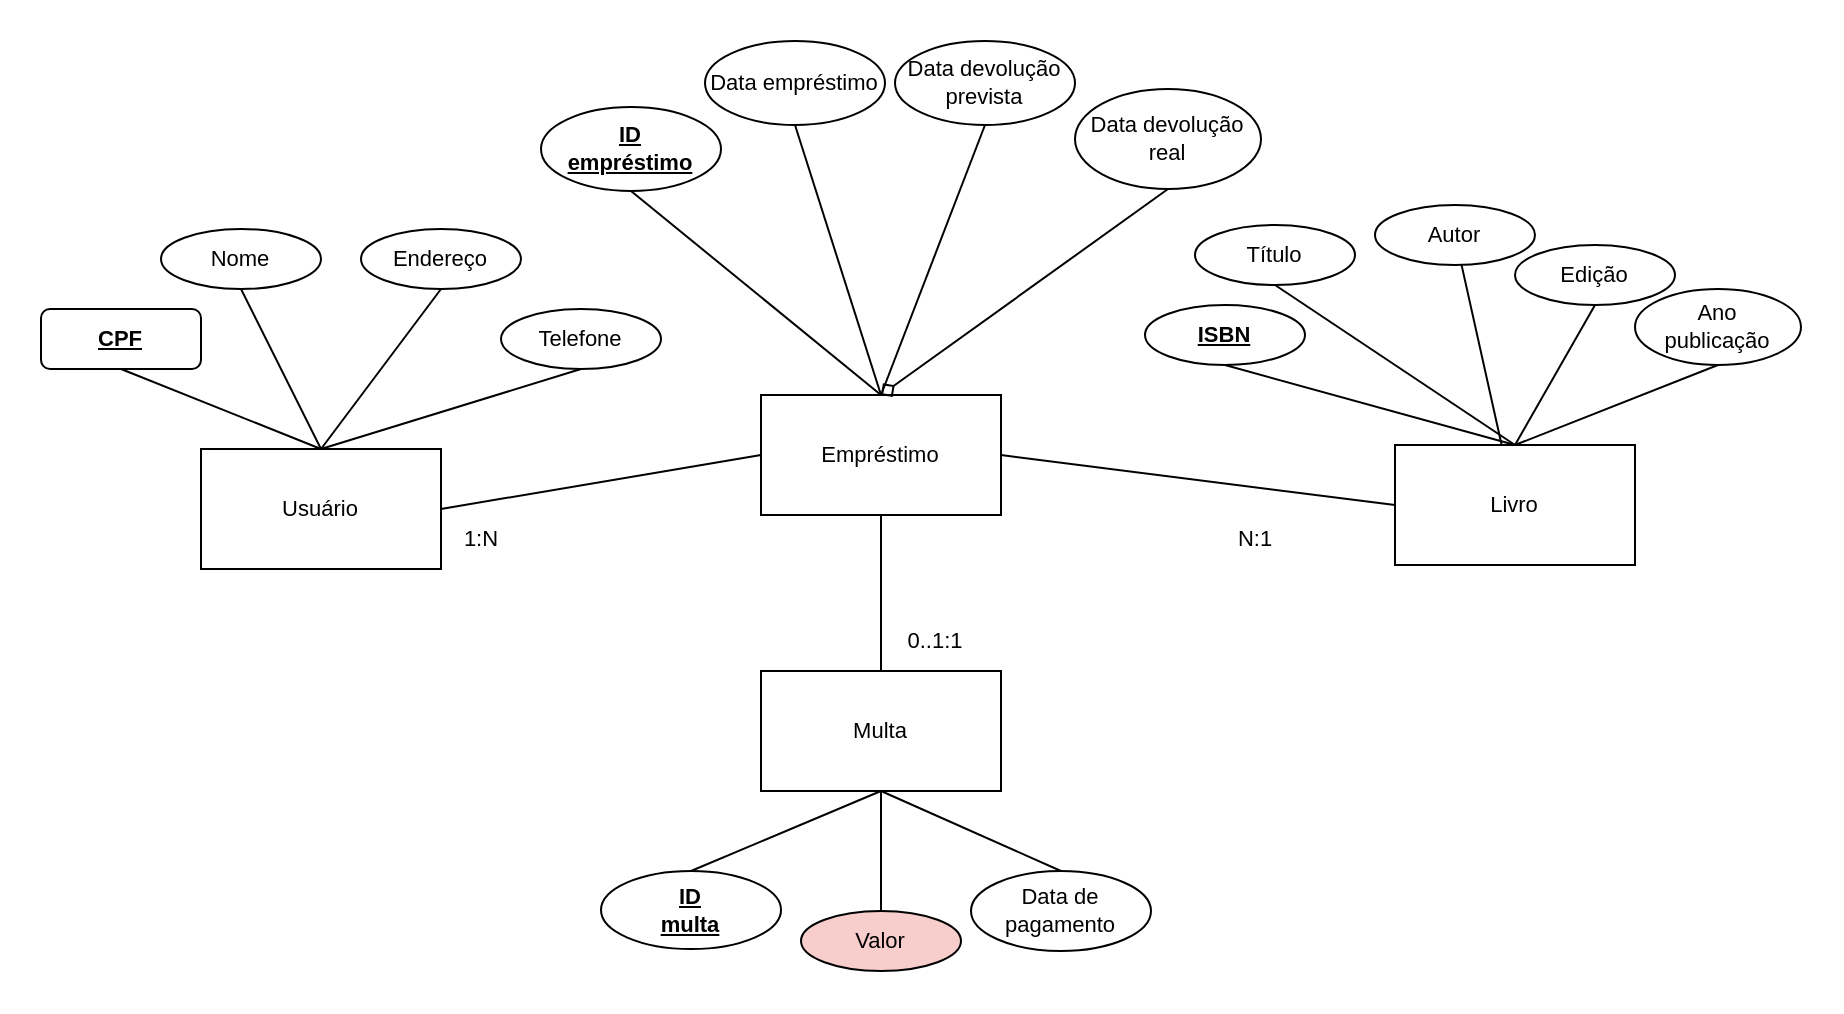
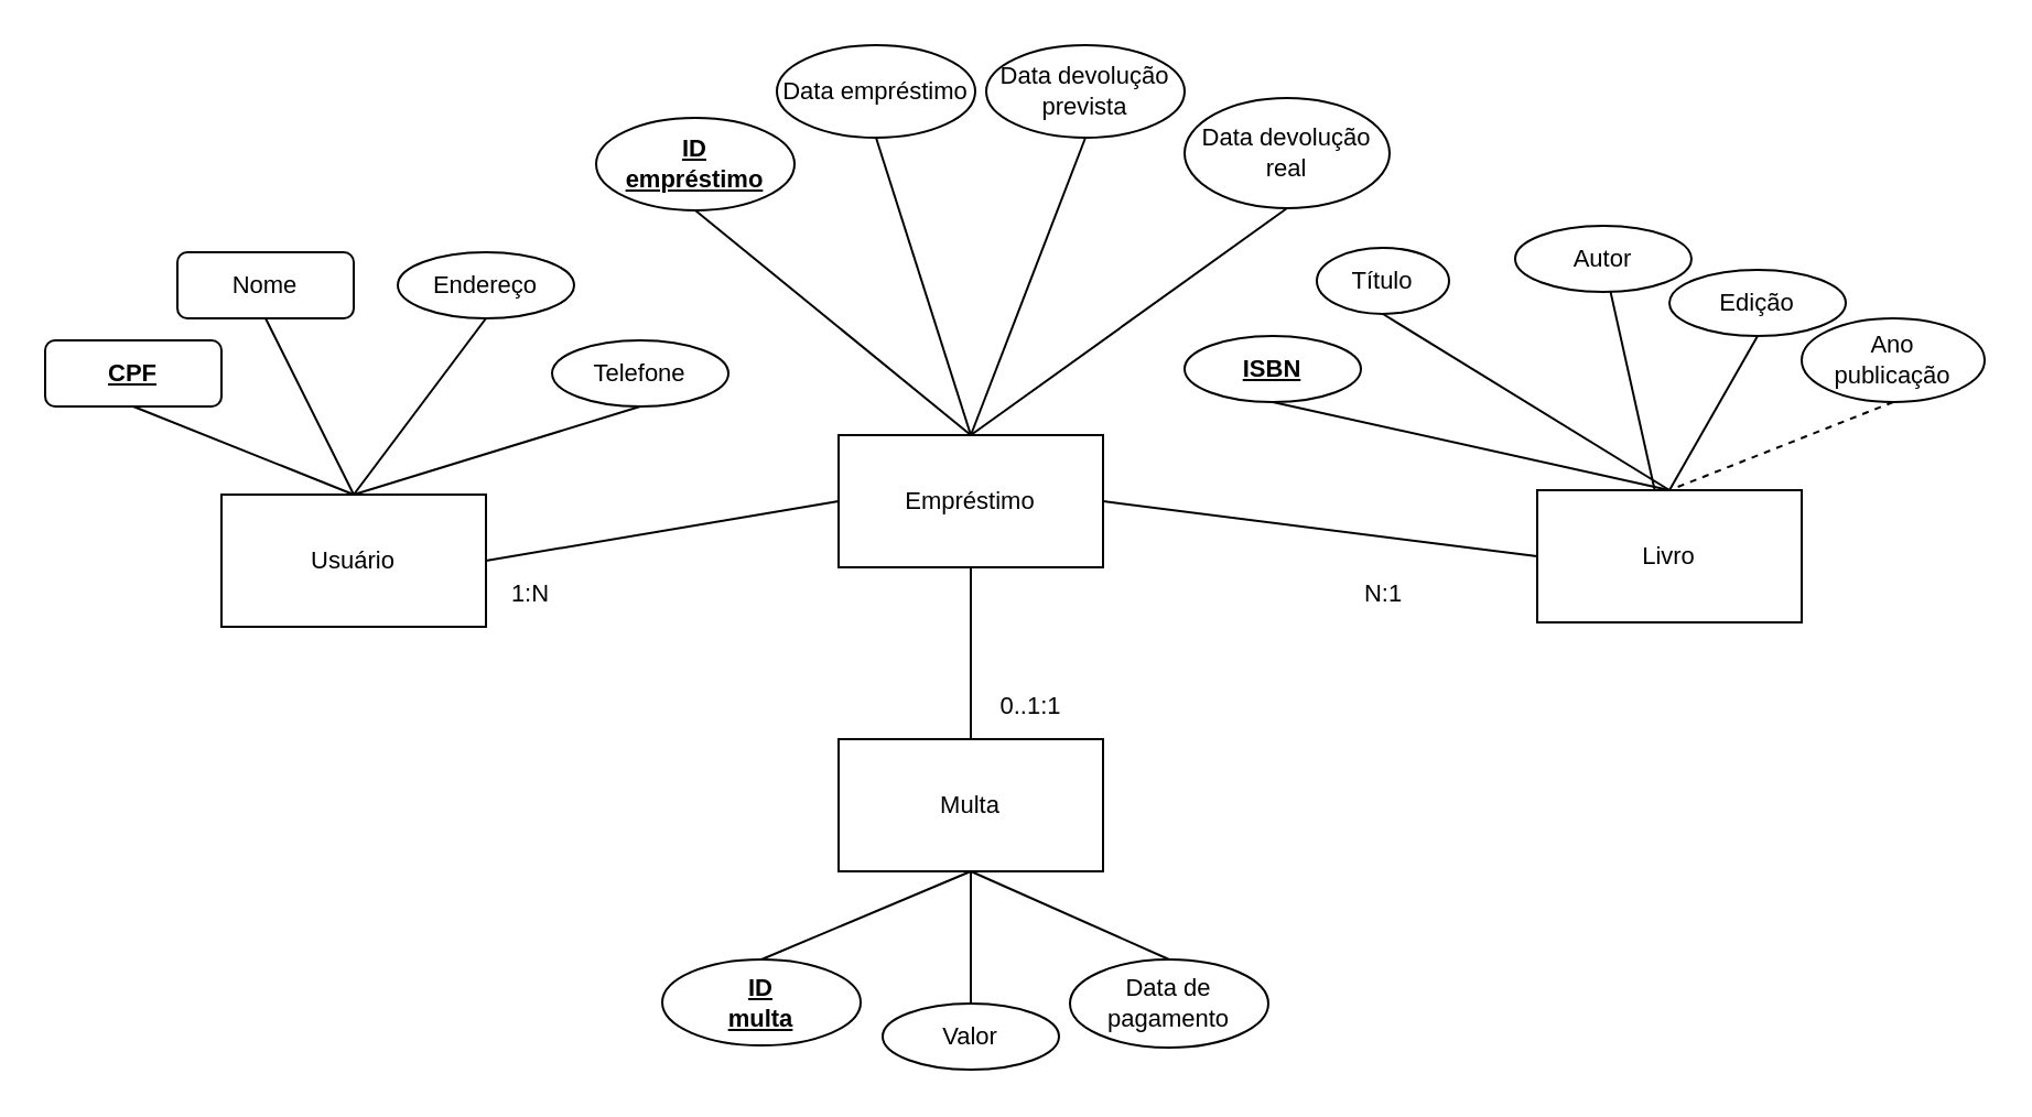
  <mxCell id="0" />
  <mxCell id="1" parent="0" />
  <mxCell id="2" style="rounded=0;orthogonalLoop=1;jettySize=auto;html=1;exitX=0;exitY=0.5;exitDx=0;exitDy=0;entryX=1;entryY=0.5;entryDx=0;entryDy=0;endArrow=none;endFill=0;fontSize=11;" edge="1" parent="1" source="3" target="35"><mxGeometry relative="1" as="geometry"><mxPoint x="480" y="314" as="targetPoint" /></mxGeometry></mxCell>
  <mxCell id="3" value="Livro" style="rounded=0;whiteSpace=wrap;html=1;shadow=0;fontSize=11;" vertex="1" parent="1"><mxGeometry x="697" y="222" width="120" height="60" as="geometry" /></mxCell>
  <mxCell id="4" style="rounded=0;orthogonalLoop=1;jettySize=auto;html=1;exitX=0.5;exitY=1;exitDx=0;exitDy=0;entryX=0.5;entryY=0;entryDx=0;entryDy=0;endArrow=none;endFill=0;fontSize=11;" edge="1" parent="1" source="5" target="3"><mxGeometry relative="1" as="geometry" /></mxCell>
- <mxCell id="5" value="&lt;u&gt;&lt;b&gt;ISBN&lt;/b&gt;&lt;/u&gt;" style="ellipse;whiteSpace=wrap;html=1;fontSize=11;" vertex="1" parent="1"><mxGeometry x="572" y="152" width="80" height="30" as="geometry" /></mxCell>
+ <mxCell id="5" value="&lt;u&gt;&lt;b&gt;ISBN&lt;/b&gt;&lt;/u&gt;" style="ellipse;whiteSpace=wrap;html=1;fontSize=11;" vertex="1" parent="1"><mxGeometry x="537" y="152" width="80" height="30" as="geometry" /></mxCell>
  <mxCell id="6" style="rounded=0;orthogonalLoop=1;jettySize=auto;html=1;endArrow=none;endFill=0;fontSize=11;" edge="1" parent="1" source="7" target="3"><mxGeometry relative="1" as="geometry" /></mxCell>
  <mxCell id="7" value="Autor" style="ellipse;whiteSpace=wrap;html=1;fontSize=11;" vertex="1" parent="1"><mxGeometry x="687" y="102" width="80" height="30" as="geometry" /></mxCell>
  <mxCell id="8" style="rounded=0;orthogonalLoop=1;jettySize=auto;html=1;exitX=0.5;exitY=1;exitDx=0;exitDy=0;entryX=0.5;entryY=0;entryDx=0;entryDy=0;endArrow=none;endFill=0;fontSize=11;" edge="1" parent="1" source="9" target="3"><mxGeometry relative="1" as="geometry"><mxPoint x="677" y="232" as="targetPoint" /></mxGeometry></mxCell>
- <mxCell id="9" value="Título" style="ellipse;whiteSpace=wrap;html=1;fontSize=11;" vertex="1" parent="1"><mxGeometry x="597" y="112" width="80" height="30" as="geometry" /></mxCell>
- <mxCell id="10" style="rounded=0;orthogonalLoop=1;jettySize=auto;html=1;exitX=0.5;exitY=1;exitDx=0;exitDy=0;entryX=0.5;entryY=0;entryDx=0;entryDy=0;endArrow=none;endFill=0;fontSize=11;" edge="1" parent="1" source="11" target="3"><mxGeometry relative="1" as="geometry"><mxPoint x="677" y="222" as="targetPoint" /></mxGeometry></mxCell>
+ <mxCell id="9" value="Título" style="ellipse;whiteSpace=wrap;html=1;fontSize=11;" vertex="1" parent="1"><mxGeometry x="597" y="112" width="60" height="30" as="geometry" /></mxCell>
+ <mxCell id="10" style="rounded=0;orthogonalLoop=1;jettySize=auto;html=1;exitX=0.5;exitY=1;exitDx=0;exitDy=0;entryX=0.5;entryY=0;entryDx=0;entryDy=0;endArrow=none;endFill=0;fontSize=11;dashed=1;" edge="1" parent="1" source="11" target="3"><mxGeometry relative="1" as="geometry"><mxPoint x="677" y="222" as="targetPoint" /></mxGeometry></mxCell>
  <mxCell id="11" value="Ano&lt;br&gt;publicação" style="ellipse;whiteSpace=wrap;html=1;fontSize=11;" vertex="1" parent="1"><mxGeometry x="817" y="144" width="83" height="38" as="geometry" /></mxCell>
  <mxCell id="12" style="rounded=0;orthogonalLoop=1;jettySize=auto;html=1;exitX=0.5;exitY=1;exitDx=0;exitDy=0;entryX=0.5;entryY=0;entryDx=0;entryDy=0;endArrow=none;endFill=0;fontSize=11;" edge="1" parent="1" source="13" target="3"><mxGeometry relative="1" as="geometry" /></mxCell>
  <mxCell id="13" value="Edição" style="ellipse;whiteSpace=wrap;html=1;shadow=0;fontSize=11;" vertex="1" parent="1"><mxGeometry x="757" y="122" width="80" height="30" as="geometry" /></mxCell>
  <mxCell id="14" style="rounded=0;orthogonalLoop=1;jettySize=auto;html=1;exitX=1;exitY=0.5;exitDx=0;exitDy=0;entryX=0;entryY=0.5;entryDx=0;entryDy=0;endArrow=none;endFill=0;fontSize=11;" edge="1" parent="1" source="15" target="35"><mxGeometry relative="1" as="geometry"><mxPoint x="400" y="314" as="targetPoint" /></mxGeometry></mxCell>
  <mxCell id="15" value="Usuário" style="rounded=0;whiteSpace=wrap;html=1;shadow=0;fontSize=11;" vertex="1" parent="1"><mxGeometry x="100" y="224" width="120" height="60" as="geometry" /></mxCell>
  <mxCell id="16" style="rounded=0;orthogonalLoop=1;jettySize=auto;html=1;exitX=0.5;exitY=1;exitDx=0;exitDy=0;entryX=0.5;entryY=0;entryDx=0;entryDy=0;endArrow=none;endFill=0;fontSize=11;" edge="1" parent="1" source="17" target="15"><mxGeometry relative="1" as="geometry" /></mxCell>
  <mxCell id="17" value="&lt;u&gt;&lt;b&gt;CPF&lt;/b&gt;&lt;/u&gt;" style="whiteSpace=wrap;html=1;fontSize=11;rounded=1;" vertex="1" parent="1"><mxGeometry x="20" y="154" width="80" height="30" as="geometry" /></mxCell>
  <mxCell id="18" style="rounded=0;orthogonalLoop=1;jettySize=auto;html=1;exitX=0.5;exitY=1;exitDx=0;exitDy=0;endArrow=none;endFill=0;fontSize=11;" edge="1" parent="1" source="19"><mxGeometry relative="1" as="geometry"><mxPoint x="160" y="224" as="targetPoint" /></mxGeometry></mxCell>
  <mxCell id="19" value="Endereço" style="ellipse;whiteSpace=wrap;html=1;fontSize=11;" vertex="1" parent="1"><mxGeometry x="180" y="114" width="80" height="30" as="geometry" /></mxCell>
  <mxCell id="20" style="rounded=0;orthogonalLoop=1;jettySize=auto;html=1;exitX=0.5;exitY=1;exitDx=0;exitDy=0;entryX=0.5;entryY=0;entryDx=0;entryDy=0;endArrow=none;endFill=0;fontSize=11;" edge="1" parent="1" source="21" target="15"><mxGeometry relative="1" as="geometry" /></mxCell>
- <mxCell id="21" value="Nome" style="ellipse;whiteSpace=wrap;html=1;fontSize=11;" vertex="1" parent="1"><mxGeometry x="80" y="114" width="80" height="30" as="geometry" /></mxCell>
+ <mxCell id="21" value="Nome" style="whiteSpace=wrap;html=1;fontSize=11;rounded=1;" vertex="1" parent="1"><mxGeometry x="80" y="114" width="80" height="30" as="geometry" /></mxCell>
  <mxCell id="22" style="rounded=0;orthogonalLoop=1;jettySize=auto;html=1;exitX=0.5;exitY=1;exitDx=0;exitDy=0;entryX=0.5;entryY=0;entryDx=0;entryDy=0;endArrow=none;endFill=0;fontSize=11;" edge="1" parent="1" source="23" target="15"><mxGeometry relative="1" as="geometry" /></mxCell>
  <mxCell id="23" value="Telefone" style="ellipse;whiteSpace=wrap;html=1;shadow=0;fontSize=11;" vertex="1" parent="1"><mxGeometry x="250" y="154" width="80" height="30" as="geometry" /></mxCell>
  <mxCell id="24" style="rounded=0;orthogonalLoop=1;jettySize=auto;html=1;exitX=0.5;exitY=0;exitDx=0;exitDy=0;entryX=0.5;entryY=1;entryDx=0;entryDy=0;endArrow=none;endFill=0;fontSize=11;" edge="1" parent="1" source="25" target="35"><mxGeometry relative="1" as="geometry"><mxPoint x="440" y="354" as="targetPoint" /></mxGeometry></mxCell>
  <mxCell id="25" value="Multa" style="rounded=0;whiteSpace=wrap;html=1;shadow=0;fontSize=11;" vertex="1" parent="1"><mxGeometry x="380" y="335" width="120" height="60" as="geometry" /></mxCell>
  <mxCell id="26" style="rounded=0;orthogonalLoop=1;jettySize=auto;html=1;exitX=0.5;exitY=0;exitDx=0;exitDy=0;entryX=0.5;entryY=1;entryDx=0;entryDy=0;strokeColor=default;flowAnimation=0;shadow=0;endArrow=none;endFill=0;fontSize=11;" edge="1" parent="1" source="27" target="25"><mxGeometry relative="1" as="geometry" /></mxCell>
  <mxCell id="27" value="&lt;u&gt;&lt;b&gt;ID&lt;/b&gt;&lt;/u&gt;&lt;div&gt;&lt;u&gt;&lt;b&gt;multa&lt;/b&gt;&lt;/u&gt;&lt;/div&gt;" style="ellipse;whiteSpace=wrap;html=1;fontSize=11;" vertex="1" parent="1"><mxGeometry x="300" y="435" width="90" height="39" as="geometry" /></mxCell>
  <mxCell id="28" style="rounded=0;orthogonalLoop=1;jettySize=auto;html=1;exitX=0.5;exitY=0;exitDx=0;exitDy=0;entryX=0.5;entryY=1;entryDx=0;entryDy=0;strokeColor=default;flowAnimation=0;shadow=0;endArrow=none;endFill=0;fontSize=11;" edge="1" parent="1" source="29" target="25"><mxGeometry relative="1" as="geometry" /></mxCell>
  <mxCell id="29" value="Data de pagamento" style="ellipse;whiteSpace=wrap;html=1;fontSize=11;" vertex="1" parent="1"><mxGeometry x="485" y="435" width="90" height="40" as="geometry" /></mxCell>
  <mxCell id="30" style="rounded=0;orthogonalLoop=1;jettySize=auto;html=1;exitX=0.5;exitY=0;exitDx=0;exitDy=0;entryX=0.5;entryY=1;entryDx=0;entryDy=0;strokeColor=default;flowAnimation=0;shadow=0;endArrow=none;endFill=0;fontSize=11;" edge="1" parent="1" source="31" target="25"><mxGeometry relative="1" as="geometry" /></mxCell>
- <mxCell id="31" value="Valor" style="ellipse;whiteSpace=wrap;html=1;fontSize=11;fillColor=#f8cecc;" vertex="1" parent="1"><mxGeometry x="400" y="455" width="80" height="30" as="geometry" /></mxCell>
+ <mxCell id="31" value="Valor" style="ellipse;whiteSpace=wrap;html=1;fontSize=11;" vertex="1" parent="1"><mxGeometry x="400" y="455" width="80" height="30" as="geometry" /></mxCell>
  <mxCell id="32" value="1:N" style="text;html=1;align=center;verticalAlign=middle;resizable=0;points=[];autosize=1;strokeColor=none;fillColor=none;fontSize=11;" vertex="1" parent="1"><mxGeometry x="220" y="254" width="40" height="30" as="geometry" /></mxCell>
  <mxCell id="33" value="N:1" style="text;html=1;align=center;verticalAlign=middle;resizable=0;points=[];autosize=1;strokeColor=none;fillColor=none;fontSize=11;" vertex="1" parent="1"><mxGeometry x="607" y="254" width="40" height="30" as="geometry" /></mxCell>
  <mxCell id="34" value="0..1:1" style="text;html=1;align=center;verticalAlign=middle;resizable=0;points=[];autosize=1;strokeColor=none;fillColor=none;fontSize=11;" vertex="1" parent="1"><mxGeometry x="442" y="305" width="50" height="30" as="geometry" /></mxCell>
  <mxCell id="35" value="Empréstimo" style="rounded=0;whiteSpace=wrap;html=1;shadow=0;fontSize=11;" vertex="1" parent="1"><mxGeometry x="380" y="197" width="120" height="60" as="geometry" /></mxCell>
  <mxCell id="36" style="rounded=0;orthogonalLoop=1;jettySize=auto;html=1;exitX=0.5;exitY=1;exitDx=0;exitDy=0;entryX=0.5;entryY=0;entryDx=0;entryDy=0;endArrow=none;endFill=0;fontSize=11;" edge="1" parent="1" source="37" target="35"><mxGeometry relative="1" as="geometry"><mxPoint x="440" y="194" as="targetPoint" /></mxGeometry></mxCell>
  <mxCell id="37" value="&lt;u&gt;&lt;b&gt;ID&lt;/b&gt;&lt;/u&gt;&lt;div&gt;&lt;u&gt;&lt;b&gt;empréstimo&lt;/b&gt;&lt;/u&gt;&lt;/div&gt;" style="ellipse;whiteSpace=wrap;html=1;fontSize=11;" vertex="1" parent="1"><mxGeometry x="270" y="53" width="90" height="42" as="geometry" /></mxCell>
- <mxCell id="38" style="rounded=0;orthogonalLoop=1;jettySize=auto;html=1;exitX=0.5;exitY=1;exitDx=0;exitDy=0;entryX=0.5;entryY=0;entryDx=0;entryDy=0;endArrow=diamond;endFill=0;fontSize=11;" edge="1" parent="1" source="39" target="35"><mxGeometry relative="1" as="geometry" /></mxCell>
+ <mxCell id="38" style="rounded=0;orthogonalLoop=1;jettySize=auto;html=1;exitX=0.5;exitY=1;exitDx=0;exitDy=0;entryX=0.5;entryY=0;entryDx=0;entryDy=0;endArrow=none;endFill=0;fontSize=11;" edge="1" parent="1" source="39" target="35"><mxGeometry relative="1" as="geometry" /></mxCell>
  <mxCell id="39" value="&lt;font&gt;Data devolução&lt;/font&gt;&lt;div&gt;&lt;font&gt;real&lt;/font&gt;&lt;/div&gt;" style="ellipse;whiteSpace=wrap;html=1;shadow=0;fontSize=11;" vertex="1" parent="1"><mxGeometry x="537" y="44" width="93" height="50" as="geometry" /></mxCell>
  <mxCell id="40" style="rounded=0;orthogonalLoop=1;jettySize=auto;html=1;exitX=0.5;exitY=1;exitDx=0;exitDy=0;endArrow=none;endFill=0;entryX=0.5;entryY=0;entryDx=0;entryDy=0;fontSize=11;" edge="1" parent="1" source="41" target="35"><mxGeometry relative="1" as="geometry"><mxPoint x="440" y="194" as="targetPoint" /></mxGeometry></mxCell>
  <mxCell id="41" value="&lt;font&gt;Data devolução&lt;/font&gt;&lt;div&gt;&lt;font&gt;prevista&lt;/font&gt;&lt;/div&gt;" style="ellipse;whiteSpace=wrap;html=1;fontSize=11;" vertex="1" parent="1"><mxGeometry x="447" y="20" width="90" height="42" as="geometry" /></mxCell>
  <mxCell id="42" style="rounded=0;orthogonalLoop=1;jettySize=auto;html=1;exitX=0.5;exitY=1;exitDx=0;exitDy=0;endArrow=none;endFill=0;entryX=0.5;entryY=0;entryDx=0;entryDy=0;fontSize=11;" edge="1" parent="1" source="43" target="35"><mxGeometry relative="1" as="geometry"><mxPoint x="440" y="194" as="targetPoint" /></mxGeometry></mxCell>
  <mxCell id="43" value="Data empréstimo" style="ellipse;whiteSpace=wrap;html=1;fontSize=11;" vertex="1" parent="1"><mxGeometry x="352" y="20" width="90" height="42" as="geometry" /></mxCell>
